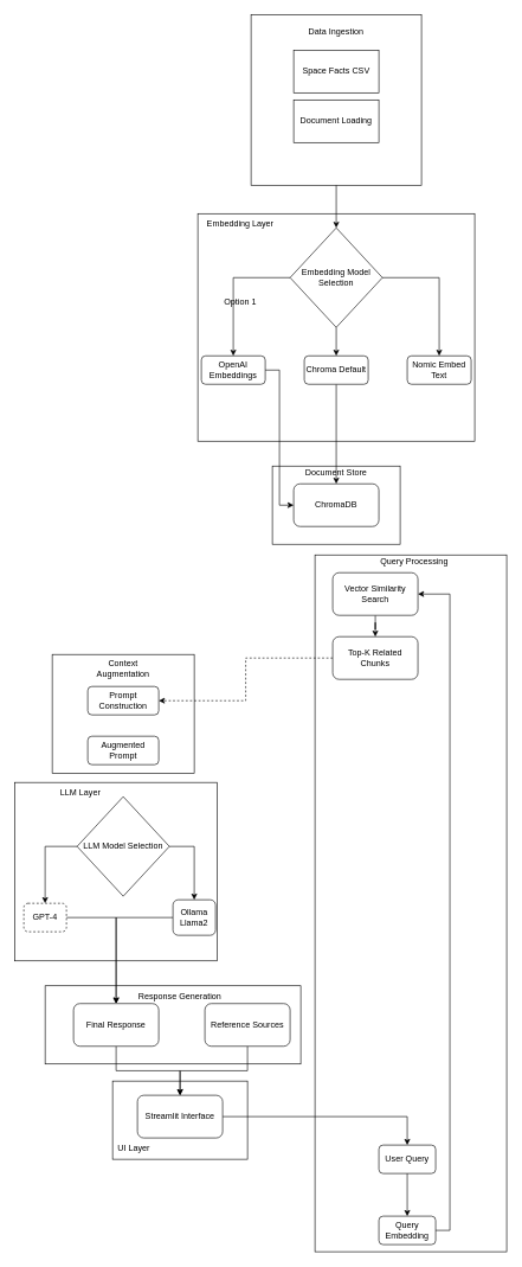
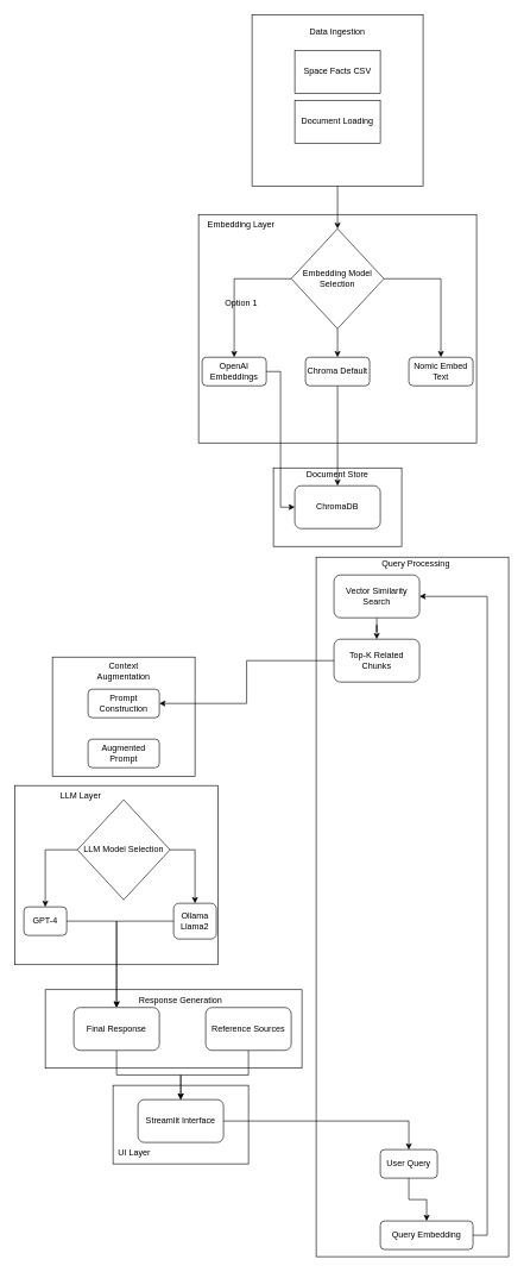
  <mxCell id="0" />
  <mxCell id="1" parent="0" />
  <mxCell id="2" style="edgeStyle=orthogonalEdgeStyle;rounded=0;orthogonalLoop=1;jettySize=auto;html=1;entryX=0.5;entryY=0;entryDx=0;entryDy=0;" edge="1" parent="1" source="3" target="11"><mxGeometry relative="1" as="geometry" /></mxCell>
  <mxCell id="3" value="" style="rounded=0;whiteSpace=wrap;html=1;fillColor=none;" vertex="1" parent="1"><mxGeometry x="353" y="20" width="240" height="240" as="geometry" /></mxCell>
  <mxCell id="4" value="Space Facts CSV" style="rounded=0;whiteSpace=wrap;html=1;" vertex="1" parent="1"><mxGeometry x="413" y="70" width="120" height="60" as="geometry" /></mxCell>
  <mxCell id="5" value="Document Loading" style="rounded=0;whiteSpace=wrap;html=1;" vertex="1" parent="1"><mxGeometry x="413" y="140" width="120" height="60" as="geometry" /></mxCell>
  <mxCell id="6" value="Data Ingestion" style="text;html=1;align=center;verticalAlign=middle;whiteSpace=wrap;rounded=0;" vertex="1" parent="1"><mxGeometry x="423" y="20" width="100" height="50" as="geometry" /></mxCell>
  <mxCell id="7" value="" style="rounded=0;whiteSpace=wrap;html=1;gradientColor=none;fillColor=none;" vertex="1" parent="1"><mxGeometry x="278" y="300" width="390" height="320" as="geometry" /></mxCell>
  <mxCell id="8" style="edgeStyle=orthogonalEdgeStyle;rounded=0;orthogonalLoop=1;jettySize=auto;html=1;entryX=0.5;entryY=0;entryDx=0;entryDy=0;" edge="1" parent="1" source="11" target="14"><mxGeometry relative="1" as="geometry" /></mxCell>
  <mxCell id="9" style="edgeStyle=orthogonalEdgeStyle;rounded=0;orthogonalLoop=1;jettySize=auto;html=1;" edge="1" parent="1" source="11" target="16"><mxGeometry relative="1" as="geometry" /></mxCell>
  <mxCell id="10" style="edgeStyle=orthogonalEdgeStyle;rounded=0;orthogonalLoop=1;jettySize=auto;html=1;entryX=0.5;entryY=0;entryDx=0;entryDy=0;" edge="1" parent="1" source="11" target="17"><mxGeometry relative="1" as="geometry" /></mxCell>
  <mxCell id="11" value="Embedding Model Selection" style="rhombus;whiteSpace=wrap;html=1;" vertex="1" parent="1"><mxGeometry x="408" y="320" width="130" height="140" as="geometry" /></mxCell>
  <mxCell id="12" value="Embedding Layer" style="text;html=1;align=center;verticalAlign=middle;whiteSpace=wrap;rounded=0;" vertex="1" parent="1"><mxGeometry x="283" y="300" width="110" height="30" as="geometry" /></mxCell>
  <mxCell id="13" style="edgeStyle=orthogonalEdgeStyle;rounded=0;orthogonalLoop=1;jettySize=auto;html=1;entryX=0;entryY=0.5;entryDx=0;entryDy=0;" edge="1" parent="1" source="14" target="19"><mxGeometry relative="1" as="geometry"><mxPoint x="333" y="730" as="targetPoint" /></mxGeometry></mxCell>
  <mxCell id="14" value="OpenAI Embeddings" style="rounded=1;whiteSpace=wrap;html=1;" vertex="1" parent="1"><mxGeometry x="283" y="500" width="90" height="40" as="geometry" /></mxCell>
  <mxCell id="15" style="edgeStyle=orthogonalEdgeStyle;rounded=0;orthogonalLoop=1;jettySize=auto;html=1;entryX=0.5;entryY=0;entryDx=0;entryDy=0;" edge="1" parent="1" source="16" target="19"><mxGeometry relative="1" as="geometry" /></mxCell>
  <mxCell id="16" value="Chroma Default" style="rounded=1;whiteSpace=wrap;html=1;" vertex="1" parent="1"><mxGeometry x="428" y="500" width="90" height="40" as="geometry" /></mxCell>
  <mxCell id="17" value="Nomic Embed Text" style="rounded=1;whiteSpace=wrap;html=1;" vertex="1" parent="1"><mxGeometry x="573" y="500" width="90" height="40" as="geometry" /></mxCell>
  <mxCell id="18" value="Option 1" style="text;html=1;align=center;verticalAlign=middle;whiteSpace=wrap;rounded=0;" vertex="1" parent="1"><mxGeometry x="308" y="410" width="60" height="30" as="geometry" /></mxCell>
  <mxCell id="19" value="ChromaDB" style="rounded=1;whiteSpace=wrap;html=1;" vertex="1" parent="1"><mxGeometry x="413" y="680" width="120" height="60" as="geometry" /></mxCell>
  <mxCell id="20" value="Document Store" style="text;html=1;align=center;verticalAlign=middle;whiteSpace=wrap;rounded=0;" vertex="1" parent="1"><mxGeometry x="413" y="650" width="120" height="30" as="geometry" /></mxCell>
  <mxCell id="21" value="" style="rounded=0;whiteSpace=wrap;html=1;fillColor=none;" vertex="1" parent="1"><mxGeometry x="383" y="655" width="180" height="110" as="geometry" /></mxCell>
  <mxCell id="22" style="edgeStyle=orthogonalEdgeStyle;rounded=0;orthogonalLoop=1;jettySize=auto;html=1;entryX=0.5;entryY=0;entryDx=0;entryDy=0;" edge="1" parent="1" source="23" target="25"><mxGeometry relative="1" as="geometry" /></mxCell>
  <mxCell id="23" value="Vector Similarity Search" style="rounded=1;whiteSpace=wrap;html=1;" vertex="1" parent="1"><mxGeometry x="468" y="805" width="120" height="60" as="geometry" /></mxCell>
- <mxCell id="24" style="edgeStyle=orthogonalEdgeStyle;rounded=0;orthogonalLoop=1;jettySize=auto;html=1;entryX=1;entryY=0.5;entryDx=0;entryDy=0;dashed=1;" edge="1" parent="1" source="25" target="26"><mxGeometry relative="1" as="geometry" /></mxCell>
+ <mxCell id="24" style="edgeStyle=orthogonalEdgeStyle;rounded=0;orthogonalLoop=1;jettySize=auto;html=1;entryX=1;entryY=0.5;entryDx=0;entryDy=0;" edge="1" parent="1" source="25" target="26"><mxGeometry relative="1" as="geometry" /></mxCell>
  <mxCell id="25" value="Top-K Related Chunks" style="rounded=1;whiteSpace=wrap;html=1;" vertex="1" parent="1"><mxGeometry x="468" y="895" width="120" height="60" as="geometry" /></mxCell>
  <mxCell id="26" value="Prompt Construction" style="rounded=1;whiteSpace=wrap;html=1;" vertex="1" parent="1"><mxGeometry x="123" y="965" width="100" height="40" as="geometry" /></mxCell>
  <mxCell id="27" value="Augmented Prompt" style="rounded=1;whiteSpace=wrap;html=1;" vertex="1" parent="1"><mxGeometry x="123" y="1035" width="100" height="40" as="geometry" /></mxCell>
  <mxCell id="28" value="Context Augmentation" style="text;html=1;align=center;verticalAlign=middle;whiteSpace=wrap;rounded=0;" vertex="1" parent="1"><mxGeometry x="143" y="925" width="60" height="30" as="geometry" /></mxCell>
  <mxCell id="29" style="edgeStyle=orthogonalEdgeStyle;rounded=0;orthogonalLoop=1;jettySize=auto;html=1;entryX=0.5;entryY=0;entryDx=0;entryDy=0;" edge="1" parent="1" source="30" target="41"><mxGeometry relative="1" as="geometry" /></mxCell>
  <mxCell id="30" value="Final Response" style="rounded=1;whiteSpace=wrap;html=1;" vertex="1" parent="1"><mxGeometry x="103" y="1411" width="120" height="60" as="geometry" /></mxCell>
  <mxCell id="31" style="edgeStyle=orthogonalEdgeStyle;rounded=0;orthogonalLoop=1;jettySize=auto;html=1;entryX=0.5;entryY=0;entryDx=0;entryDy=0;" edge="1" parent="1" source="32" target="41"><mxGeometry relative="1" as="geometry" /></mxCell>
  <mxCell id="32" value="Reference Sources" style="rounded=1;whiteSpace=wrap;html=1;" vertex="1" parent="1"><mxGeometry x="288" y="1411" width="120" height="60" as="geometry" /></mxCell>
  <mxCell id="33" style="edgeStyle=orthogonalEdgeStyle;rounded=0;orthogonalLoop=1;jettySize=auto;html=1;entryX=0.5;entryY=0;entryDx=0;entryDy=0;" edge="1" parent="1" source="35" target="39"><mxGeometry relative="1" as="geometry" /></mxCell>
  <mxCell id="34" style="edgeStyle=orthogonalEdgeStyle;rounded=0;orthogonalLoop=1;jettySize=auto;html=1;entryX=0.5;entryY=0;entryDx=0;entryDy=0;" edge="1" parent="1" source="35" target="37"><mxGeometry relative="1" as="geometry" /></mxCell>
  <mxCell id="35" value="LLM Model Selection" style="rhombus;whiteSpace=wrap;html=1;" vertex="1" parent="1"><mxGeometry x="108" y="1120" width="130" height="140" as="geometry" /></mxCell>
  <mxCell id="36" style="edgeStyle=orthogonalEdgeStyle;rounded=0;orthogonalLoop=1;jettySize=auto;html=1;" edge="1" parent="1" source="37" target="30"><mxGeometry relative="1" as="geometry" /></mxCell>
- <mxCell id="37" value="GPT-4" style="rounded=1;whiteSpace=wrap;html=1;dashed=1;" vertex="1" parent="1"><mxGeometry x="33" y="1270" width="60" height="40" as="geometry" /></mxCell>
+ <mxCell id="37" value="GPT-4" style="rounded=1;whiteSpace=wrap;html=1;" vertex="1" parent="1"><mxGeometry x="33" y="1270" width="60" height="40" as="geometry" /></mxCell>
  <mxCell id="38" style="edgeStyle=orthogonalEdgeStyle;rounded=0;orthogonalLoop=1;jettySize=auto;html=1;" edge="1" parent="1" source="39" target="30"><mxGeometry relative="1" as="geometry" /></mxCell>
  <mxCell id="39" value="Ollama Llama2" style="rounded=1;whiteSpace=wrap;html=1;" vertex="1" parent="1"><mxGeometry x="243" y="1265" width="60" height="50" as="geometry" /></mxCell>
  <mxCell id="40" style="edgeStyle=orthogonalEdgeStyle;rounded=0;orthogonalLoop=1;jettySize=auto;html=1;entryX=0.5;entryY=0;entryDx=0;entryDy=0;" edge="1" parent="1" source="41" target="43"><mxGeometry relative="1" as="geometry" /></mxCell>
  <mxCell id="41" value="Streamlit Interface" style="rounded=1;whiteSpace=wrap;html=1;" vertex="1" parent="1"><mxGeometry x="193" y="1540" width="120" height="60" as="geometry" /></mxCell>
  <mxCell id="42" style="edgeStyle=orthogonalEdgeStyle;rounded=0;orthogonalLoop=1;jettySize=auto;html=1;entryX=0.5;entryY=0;entryDx=0;entryDy=0;" edge="1" parent="1" source="43" target="45"><mxGeometry relative="1" as="geometry" /></mxCell>
  <mxCell id="43" value="User Query" style="rounded=1;whiteSpace=wrap;html=1;" vertex="1" parent="1"><mxGeometry x="533" y="1610" width="80" height="40" as="geometry" /></mxCell>
  <mxCell id="44" style="edgeStyle=orthogonalEdgeStyle;rounded=0;orthogonalLoop=1;jettySize=auto;html=1;entryX=1;entryY=0.5;entryDx=0;entryDy=0;exitX=1;exitY=0.5;exitDx=0;exitDy=0;" edge="1" parent="1" source="45" target="23"><mxGeometry relative="1" as="geometry"><mxPoint x="603" y="1694" as="sourcePoint" /><mxPoint x="663" y="824" as="targetPoint" /></mxGeometry></mxCell>
- <mxCell id="45" value="Query Embedding" style="rounded=1;whiteSpace=wrap;html=1;" vertex="1" parent="1"><mxGeometry x="533" y="1710" width="80" height="40" as="geometry" /></mxCell>
+ <mxCell id="45" value="Query Embedding" style="rounded=1;whiteSpace=wrap;html=1;" vertex="1" parent="1"><mxGeometry x="533" y="1710" width="130" height="40" as="geometry" /></mxCell>
  <mxCell id="46" value="" style="rounded=0;whiteSpace=wrap;html=1;fillColor=none;" vertex="1" parent="1"><mxGeometry x="443" y="780" width="270" height="980" as="geometry" /></mxCell>
  <mxCell id="47" value="Query Processing" style="text;html=1;align=center;verticalAlign=middle;whiteSpace=wrap;rounded=0;" vertex="1" parent="1"><mxGeometry x="518" y="775" width="130" height="30" as="geometry" /></mxCell>
  <mxCell id="48" value="" style="rounded=0;whiteSpace=wrap;html=1;fillColor=none;" vertex="1" parent="1"><mxGeometry x="73" y="920" width="200" height="167.5" as="geometry" /></mxCell>
  <mxCell id="49" value="" style="rounded=0;whiteSpace=wrap;html=1;fillColor=none;" vertex="1" parent="1"><mxGeometry x="20.5" y="1100" width="285" height="251" as="geometry" /></mxCell>
  <mxCell id="50" value="LLM Layer" style="text;html=1;align=center;verticalAlign=middle;whiteSpace=wrap;rounded=0;" vertex="1" parent="1"><mxGeometry x="83" y="1100" width="60" height="30" as="geometry" /></mxCell>
  <mxCell id="51" value="" style="rounded=0;whiteSpace=wrap;html=1;fillColor=none;" vertex="1" parent="1"><mxGeometry x="63" y="1386" width="360" height="110" as="geometry" /></mxCell>
  <mxCell id="52" value="Response Generation" style="text;html=1;align=center;verticalAlign=middle;whiteSpace=wrap;rounded=0;" vertex="1" parent="1"><mxGeometry x="183" y="1386" width="140" height="30" as="geometry" /></mxCell>
  <mxCell id="53" value="" style="rounded=0;whiteSpace=wrap;html=1;fillColor=none;" vertex="1" parent="1"><mxGeometry x="158" y="1520" width="190" height="110" as="geometry" /></mxCell>
  <mxCell id="54" value="UI Layer" style="text;html=1;align=center;verticalAlign=middle;whiteSpace=wrap;rounded=0;" vertex="1" parent="1"><mxGeometry x="158" y="1600" width="60" height="30" as="geometry" /></mxCell>
